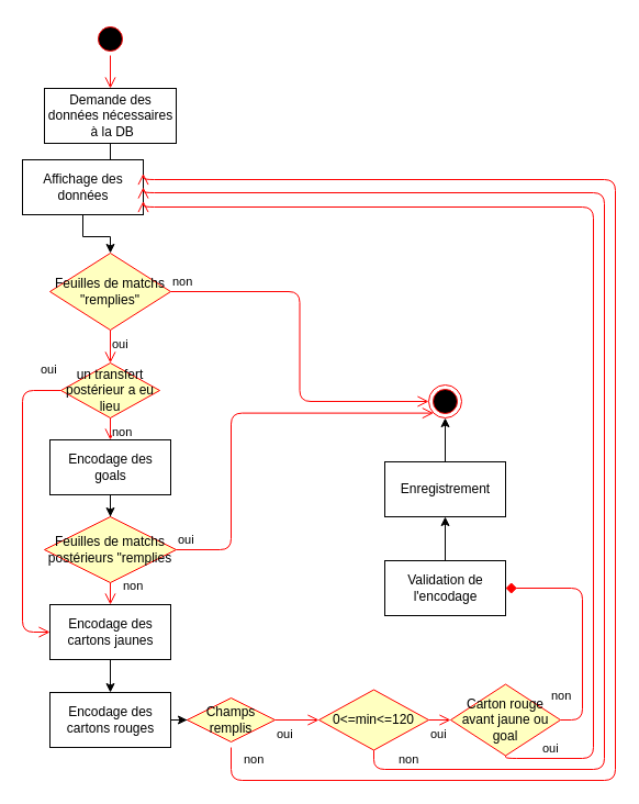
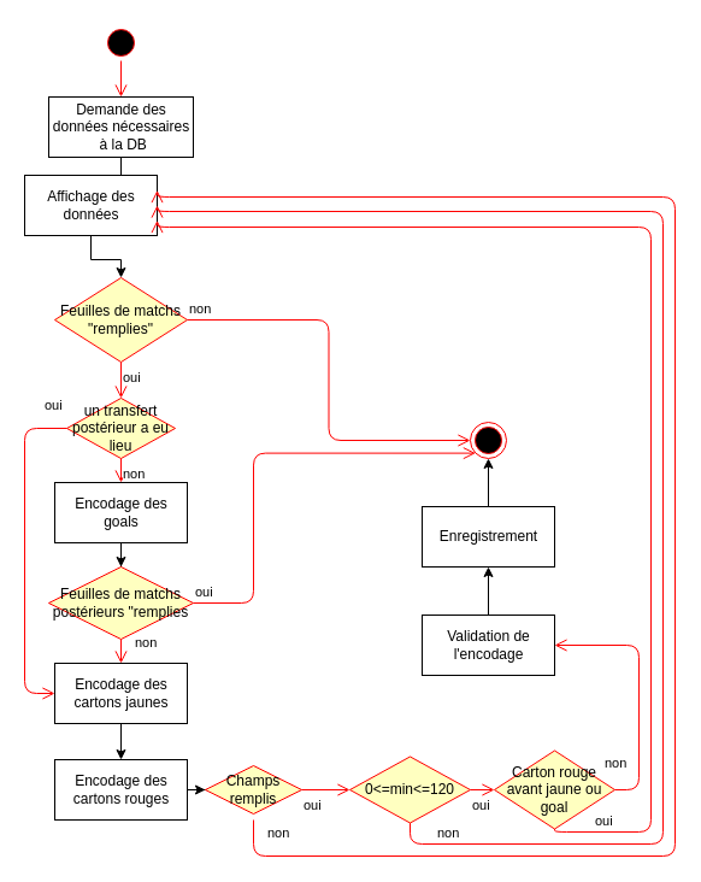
  <mxCell id="0" />
  <mxCell id="1" parent="0" />
  <mxCell id="2" value="" style="ellipse;html=1;shape=startState;fillColor=#000000;strokeColor=#ff0000;" parent="1" vertex="1"><mxGeometry x="85" y="20" width="30" height="30" as="geometry" /></mxCell>
  <mxCell id="3" value="" style="edgeStyle=orthogonalEdgeStyle;html=1;verticalAlign=bottom;endArrow=open;endSize=8;strokeColor=#ff0000;" parent="1" source="2" target="5" edge="1"><mxGeometry relative="1" as="geometry"><mxPoint x="85" y="130" as="targetPoint" /></mxGeometry></mxCell>
  <mxCell id="4" style="edgeStyle=orthogonalEdgeStyle;rounded=0;orthogonalLoop=1;jettySize=auto;html=1;" parent="1" source="5" target="7" edge="1"><mxGeometry relative="1" as="geometry" /></mxCell>
  <mxCell id="5" value="Demande des &lt;br&gt;données nécessaires&lt;br&gt;&amp;nbsp;à la DB" style="html=1;" parent="1" vertex="1"><mxGeometry x="40" y="80" width="120" height="50" as="geometry" /></mxCell>
  <mxCell id="6" style="edgeStyle=orthogonalEdgeStyle;rounded=0;orthogonalLoop=1;jettySize=auto;html=1;entryX=0.5;entryY=0;entryDx=0;entryDy=0;" parent="1" source="7" target="17" edge="1"><mxGeometry relative="1" as="geometry" /></mxCell>
  <mxCell id="7" value="Affichage des &lt;br&gt;données" style="html=1;" parent="1" vertex="1"><mxGeometry x="20" y="145" width="110" height="50" as="geometry" /></mxCell>
  <mxCell id="8" style="edgeStyle=orthogonalEdgeStyle;rounded=0;orthogonalLoop=1;jettySize=auto;html=1;entryX=0.5;entryY=0;entryDx=0;entryDy=0;" parent="1" source="9" target="34" edge="1"><mxGeometry relative="1" as="geometry"><mxPoint x="81" y="549" as="targetPoint" /></mxGeometry></mxCell>
  <mxCell id="9" value="Encodage des &lt;br&gt;goals" style="html=1;" parent="1" vertex="1"><mxGeometry x="45" y="400" width="110" height="50" as="geometry" /></mxCell>
  <mxCell id="10" style="edgeStyle=orthogonalEdgeStyle;rounded=0;orthogonalLoop=1;jettySize=auto;html=1;" parent="1" source="11" target="13" edge="1"><mxGeometry relative="1" as="geometry" /></mxCell>
  <mxCell id="11" value="Encodage des &lt;br&gt;cartons jaunes" style="html=1;" parent="1" vertex="1"><mxGeometry x="45" y="550" width="110" height="50" as="geometry" /></mxCell>
  <mxCell id="12" style="edgeStyle=orthogonalEdgeStyle;rounded=0;orthogonalLoop=1;jettySize=auto;html=1;" parent="1" source="13" target="20" edge="1"><mxGeometry relative="1" as="geometry" /></mxCell>
  <mxCell id="13" value="Encodage des &lt;br&gt;cartons rouges" style="html=1;" parent="1" vertex="1"><mxGeometry x="45" y="630" width="110" height="50" as="geometry" /></mxCell>
  <mxCell id="14" value="un transfert postérieur a eu lieu" style="rhombus;whiteSpace=wrap;html=1;fillColor=#ffffc0;strokeColor=#ff0000;" parent="1" vertex="1"><mxGeometry x="55" y="330" width="90" height="50" as="geometry" /></mxCell>
  <mxCell id="15" value="oui" style="edgeStyle=orthogonalEdgeStyle;html=1;align=left;verticalAlign=bottom;endArrow=open;endSize=8;strokeColor=#ff0000;entryX=0;entryY=0.5;entryDx=0;entryDy=0;exitX=0;exitY=0.5;exitDx=0;exitDy=0;" parent="1" source="14" target="11" edge="1"><mxGeometry x="-0.857" y="-10" relative="1" as="geometry"><mxPoint x="240" y="390" as="targetPoint" /><Array as="points"><mxPoint x="20" y="355" /><mxPoint x="20" y="575" /></Array><mxPoint as="offset" /></mxGeometry></mxCell>
  <mxCell id="16" value="non" style="edgeStyle=orthogonalEdgeStyle;html=1;align=left;verticalAlign=top;endArrow=open;endSize=8;strokeColor=#ff0000;entryX=0.5;entryY=0;entryDx=0;entryDy=0;" parent="1" source="14" target="9" edge="1"><mxGeometry x="-1" relative="1" as="geometry"><mxPoint x="100" y="470" as="targetPoint" /></mxGeometry></mxCell>
  <mxCell id="17" value="Feuilles de matchs &quot;remplies&quot;" style="rhombus;whiteSpace=wrap;html=1;fillColor=#ffffc0;strokeColor=#ff0000;" parent="1" vertex="1"><mxGeometry x="45" y="230" width="110" height="70" as="geometry" /></mxCell>
  <mxCell id="18" value="non" style="edgeStyle=orthogonalEdgeStyle;html=1;align=left;verticalAlign=bottom;endArrow=open;endSize=8;strokeColor=#ff0000;entryX=0;entryY=0.5;entryDx=0;entryDy=0;" parent="1" source="17" target="33" edge="1"><mxGeometry x="-1" relative="1" as="geometry"><mxPoint x="400" y="270" as="targetPoint" /></mxGeometry></mxCell>
  <mxCell id="19" value="oui" style="edgeStyle=orthogonalEdgeStyle;html=1;align=left;verticalAlign=top;endArrow=open;endSize=8;strokeColor=#ff0000;" parent="1" source="17" target="14" edge="1"><mxGeometry x="-1" relative="1" as="geometry"><mxPoint x="260" y="350" as="targetPoint" /></mxGeometry></mxCell>
  <mxCell id="20" value="Champs remplis" style="rhombus;whiteSpace=wrap;html=1;fillColor=#ffffc0;strokeColor=#ff0000;" parent="1" vertex="1"><mxGeometry x="170" y="635" width="80" height="40" as="geometry" /></mxCell>
  <mxCell id="21" value="non" style="edgeStyle=orthogonalEdgeStyle;html=1;align=left;verticalAlign=bottom;endArrow=open;endSize=8;strokeColor=#ff0000;entryX=1;entryY=0.25;entryDx=0;entryDy=0;" parent="1" target="7" edge="1"><mxGeometry x="-0.97" y="10" relative="1" as="geometry"><mxPoint x="380" y="650" as="targetPoint" /><Array as="points"><mxPoint x="210" y="710" /><mxPoint x="560" y="710" /><mxPoint x="560" y="163" /></Array><mxPoint x="210" y="680" as="sourcePoint" /><mxPoint as="offset" /></mxGeometry></mxCell>
  <mxCell id="22" value="oui" style="edgeStyle=orthogonalEdgeStyle;html=1;align=left;verticalAlign=top;endArrow=open;endSize=8;strokeColor=#ff0000;" parent="1" source="20" target="23" edge="1"><mxGeometry x="-1" relative="1" as="geometry"><mxPoint x="240" y="730" as="targetPoint" /></mxGeometry></mxCell>
  <mxCell id="23" value="0&amp;lt;=min&amp;lt;=120" style="rhombus;whiteSpace=wrap;html=1;fillColor=#ffffc0;strokeColor=#ff0000;" parent="1" vertex="1"><mxGeometry x="290" y="627.5" width="100" height="55" as="geometry" /></mxCell>
  <mxCell id="24" value="non" style="edgeStyle=orthogonalEdgeStyle;html=1;align=left;verticalAlign=bottom;endArrow=open;endSize=8;strokeColor=#ff0000;entryX=1;entryY=0.5;entryDx=0;entryDy=0;" parent="1" source="23" target="7" edge="1"><mxGeometry x="-0.935" relative="1" as="geometry"><mxPoint x="460" y="625" as="targetPoint" /><Array as="points"><mxPoint x="340" y="700" /><mxPoint x="550" y="700" /><mxPoint x="550" y="175" /></Array><mxPoint as="offset" /></mxGeometry></mxCell>
  <mxCell id="25" value="oui" style="edgeStyle=orthogonalEdgeStyle;html=1;align=left;verticalAlign=top;endArrow=open;endSize=8;strokeColor=#ff0000;entryX=0;entryY=0.5;entryDx=0;entryDy=0;" parent="1" source="23" target="26" edge="1"><mxGeometry x="-1" relative="1" as="geometry"><mxPoint x="320" y="705" as="targetPoint" /></mxGeometry></mxCell>
  <mxCell id="26" value="Carton rouge avant jaune ou goal" style="rhombus;whiteSpace=wrap;html=1;fillColor=#ffffc0;strokeColor=#ff0000;" parent="1" vertex="1"><mxGeometry x="410" y="622.5" width="100" height="65" as="geometry" /></mxCell>
  <mxCell id="27" value="oui" style="edgeStyle=orthogonalEdgeStyle;html=1;align=left;verticalAlign=bottom;endArrow=open;endSize=8;strokeColor=#ff0000;entryX=1;entryY=0.75;entryDx=0;entryDy=0;" parent="1" source="26" target="7" edge="1"><mxGeometry x="-0.933" relative="1" as="geometry"><mxPoint x="430" y="480" as="targetPoint" /><Array as="points"><mxPoint x="460" y="690" /><mxPoint x="540" y="690" /><mxPoint x="540" y="188" /></Array><mxPoint x="1" as="offset" /></mxGeometry></mxCell>
- <mxCell id="28" value="non" style="edgeStyle=orthogonalEdgeStyle;html=1;align=left;verticalAlign=top;endArrow=diamond;endSize=8;strokeColor=#ff0000;entryX=1;entryY=0.5;entryDx=0;entryDy=0;exitX=1;exitY=0.5;exitDx=0;exitDy=0;" parent="1" source="26" target="30" edge="1"><mxGeometry x="-0.476" y="30" relative="1" as="geometry"><mxPoint x="450" y="705" as="targetPoint" /><Array as="points"><mxPoint x="530" y="655" /><mxPoint x="530" y="535" /></Array><mxPoint as="offset" /></mxGeometry></mxCell>
+ <mxCell id="28" value="non" style="edgeStyle=orthogonalEdgeStyle;html=1;align=left;verticalAlign=top;endArrow=open;endSize=8;strokeColor=#ff0000;entryX=1;entryY=0.5;entryDx=0;entryDy=0;exitX=1;exitY=0.5;exitDx=0;exitDy=0;" parent="1" source="26" target="30" edge="1"><mxGeometry x="-0.476" y="30" relative="1" as="geometry"><mxPoint x="450" y="705" as="targetPoint" /><Array as="points"><mxPoint x="530" y="655" /><mxPoint x="530" y="535" /></Array><mxPoint as="offset" /></mxGeometry></mxCell>
  <mxCell id="29" style="edgeStyle=orthogonalEdgeStyle;rounded=0;orthogonalLoop=1;jettySize=auto;html=1;" parent="1" source="30" target="32" edge="1"><mxGeometry relative="1" as="geometry" /></mxCell>
  <mxCell id="30" value="Validation de &lt;br&gt;l'encodage" style="html=1;" parent="1" vertex="1"><mxGeometry x="350" y="510" width="110" height="50" as="geometry" /></mxCell>
  <mxCell id="31" style="edgeStyle=orthogonalEdgeStyle;rounded=0;orthogonalLoop=1;jettySize=auto;html=1;entryX=0.5;entryY=1;entryDx=0;entryDy=0;" parent="1" source="32" target="33" edge="1"><mxGeometry relative="1" as="geometry" /></mxCell>
  <mxCell id="32" value="Enregistrement" style="html=1;" parent="1" vertex="1"><mxGeometry x="350" y="420" width="110" height="50" as="geometry" /></mxCell>
  <mxCell id="33" value="" style="ellipse;html=1;shape=endState;fillColor=#000000;strokeColor=#ff0000;" parent="1" vertex="1"><mxGeometry x="390" y="350" width="30" height="30" as="geometry" /></mxCell>
  <mxCell id="34" value="Feuilles de matchs postérieurs &quot;remplies" style="rhombus;whiteSpace=wrap;html=1;fillColor=#ffffc0;strokeColor=#ff0000;" vertex="1" parent="1"><mxGeometry x="40" y="470" width="120" height="60" as="geometry" /></mxCell>
  <mxCell id="35" value="oui" style="edgeStyle=orthogonalEdgeStyle;html=1;align=left;verticalAlign=bottom;endArrow=open;endSize=8;strokeColor=#ff0000;entryX=0;entryY=1;entryDx=0;entryDy=0;" edge="1" source="34" parent="1" target="33"><mxGeometry x="-1" relative="1" as="geometry"><mxPoint x="240" y="750" as="targetPoint" /><Array as="points"><mxPoint x="210" y="500" /><mxPoint x="210" y="376" /></Array></mxGeometry></mxCell>
  <mxCell id="36" value="non" style="edgeStyle=orthogonalEdgeStyle;html=1;align=left;verticalAlign=top;endArrow=open;endSize=8;strokeColor=#ff0000;entryX=0.5;entryY=0;entryDx=0;entryDy=0;" edge="1" source="34" parent="1" target="11"><mxGeometry x="-1" y="14" relative="1" as="geometry"><mxPoint x="100" y="830" as="targetPoint" /><mxPoint x="-4" y="-10" as="offset" /></mxGeometry></mxCell>
